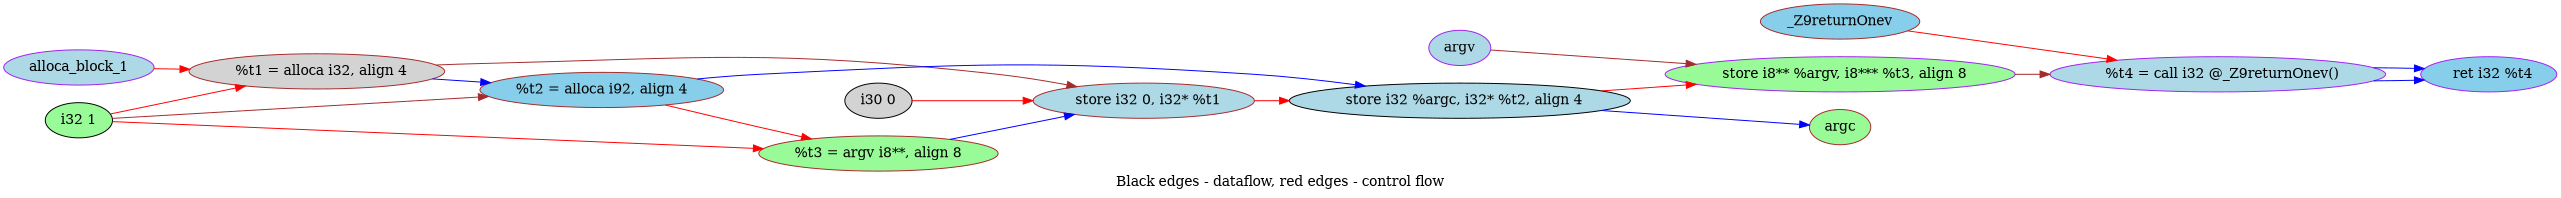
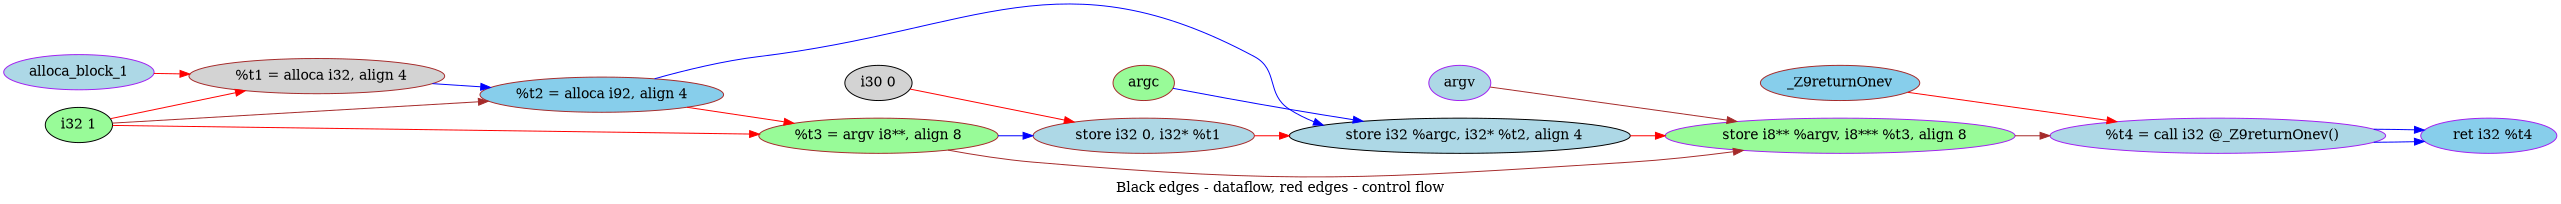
  digraph {
    compound=true
    label="Black edges - dataflow, red edges - control flow"
    rankdir=LR
    node [color=brown fillcolor=lightblue style=filled]
    edge [color=red]
    n1 [fillcolor=lightgrey label="  %t1 = alloca i32, align 4"]
    n2 [fillcolor=skyblue label="%t2 = alloca i92, align 4"]
    n3 [label="  store i32 0, i32* %t1"]
    n4 [fillcolor=palegreen label="%t3 = argv i8**, align 8"]
    n5 [color=black label="  store i32 %argc, i32* %t2, align 4"]
    n6 [color=purple fillcolor=palegreen label="  store i8** %argv, i8*** %t3, align 8"]
    n7 [color=purple label="  %t4 = call i32 @_Z9returnOnev()"]
    n8 [color=purple fillcolor=skyblue label="  ret i32 %t4"]
    n9 [color=purple label=alloca_block_1]
    "i32 1" [color=black fillcolor=palegreen]
    n11 [color=black fillcolor=lightgrey label="i30 0"]
    argc [fillcolor=palegreen]
    argv [color=purple]
    _Z9returnOnev [fillcolor=skyblue]
    n1 -> n2 [color=blue weight=2]
-   n1 -> n3 [color=brown]
    n2 -> n4 [weight=2]
    n2 -> n5 [color=blue]
    n3 -> n5 [weight=2]
    n4 -> n3 [color=blue weight=2]
+   n4 -> n6 [color=brown]
    n5 -> n6 [weight=2]
    n6 -> n7 [color=brown weight=2]
    n7 -> n8 [color=blue weight=2]
    n7 -> n8 [color=blue]
    n9 -> n1
    "i32 1" -> n1
    "i32 1" -> n2 [color=brown]
    "i32 1" -> n4
    n11 -> n3
-   n5 -> argc [color=blue]
+   argc -> n5 [color=blue]
    argv -> n6 [color=brown]
    _Z9returnOnev -> n7
  }
